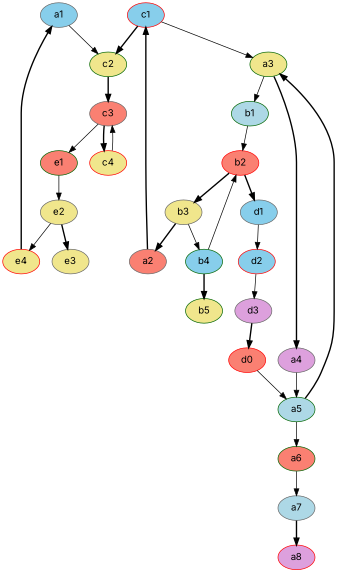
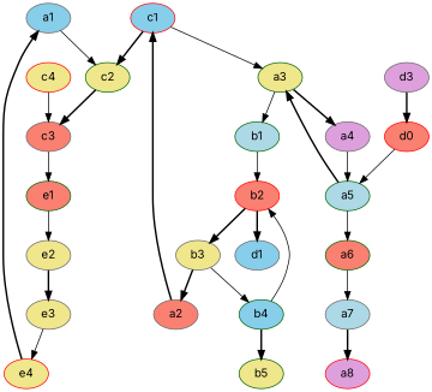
  digraph {
    fontname=Inter
    node [color=gray40 fillcolor=khaki fontname=Inter style=filled]
    edge [fontname=Inter style=solid]
    a1 [fillcolor=skyblue]
    c2 [color=darkgreen]
    a2 [fillcolor=salmon]
    c1 [color=red fillcolor=skyblue]
    a3 [color=darkgreen]
    a4 [fillcolor=plum]
    b1 [color=darkgreen fillcolor=lightblue]
    a5 [color=darkgreen fillcolor=lightblue]
    b2 [color=red fillcolor=salmon]
    a6 [color=darkgreen fillcolor=salmon]
    a7 [fillcolor=lightblue]
    a8 [color=red fillcolor=plum]
    b3
    d1 [fillcolor=skyblue]
    b4 [color=darkgreen fillcolor=skyblue]
-   d2 [color=red fillcolor=skyblue]
    b5 [color=darkgreen]
    c3 [fillcolor=salmon]
    c4 [color=red]
    e1 [color=darkgreen fillcolor=salmon]
    e2
    d3 [fillcolor=plum]
    n23 [color=red fillcolor=salmon label=d0]
    e3
    e4 [color=red]
    a1 -> c2
    c2 -> c3 [style=bold]
    a2 -> c1 [style=bold]
    c1 -> c2 [style=bold]
    c1 -> a3
    a3 -> a4 [style=bold]
    a3 -> b1
    a4 -> a5
    b1 -> b2
    a5 -> a3 [style=bold]
    a5 -> a6
    b2 -> b3 [style=bold]
    b2 -> d1 [style=bold]
    a6 -> a7
    a7 -> a8 [style=bold]
    b3 -> a2 [style=bold]
    b3 -> b4
-   d1 -> d2
    b4 -> b2
    b4 -> b5 [style=bold]
-   d2 -> d3
-   c3 -> c4 [style=bold]
    c3 -> e1
    c4 -> c3
    e1 -> e2
    e2 -> e3 [style=bold]
    d3 -> n23 [style=bold]
    n23 -> a5
-   e2 -> e4
+   e3 -> e4
    e4 -> a1 [style=bold]
  }
